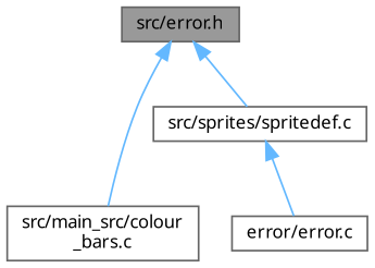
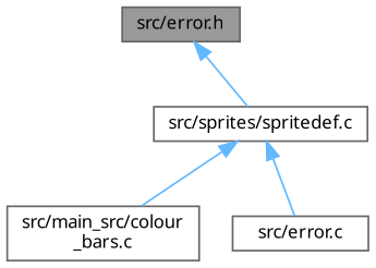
  digraph {
    fontname="Noto Sans"
    node [color=grey40 fillcolor=white fontname="Noto Sans" fontsize=10 shape=box style=filled]
    edge [color=steelblue1 dir=back fontname="Noto Sans" fontsize=10 labelfontname=Helvetica labelfontsize=10 style=solid]
    n1 [color=gray40 fillcolor=grey60 fontcolor=black height=0.2 label="src/error.h" width=0.4]
    n2 [height=0.2 label="src/main_src/colour\l_bars.c" width=0.4]
    n3 [height=0.2 label="src/sprites/spritedef.c" width=0.4]
-   n4 [height=0.2 label="error/error.c" width=0.4]
-   n1 -> n2
+   n4 [height=0.2 label="src/error.c" width=0.4]
+   n3 -> n2
    n1 -> n3
    n3 -> n4
  }
